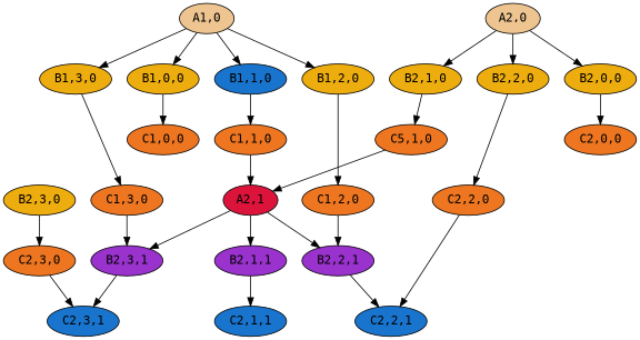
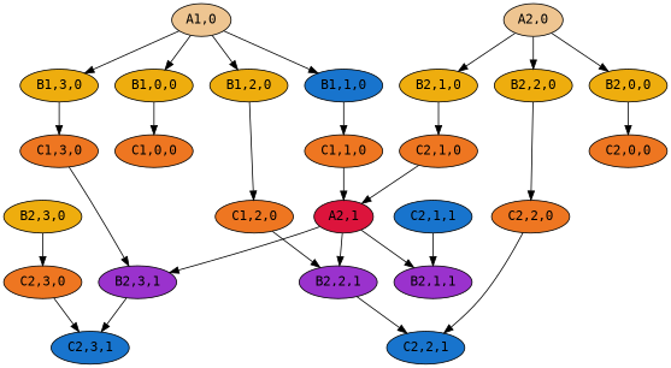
  digraph {
    fontname="DejaVu Sans Mono"
    node [fillcolor=chocolate2 fontname="DejaVu Sans Mono" style=filled]
    edge [fontname="DejaVu Sans Mono"]
    n1 [fillcolor=burlywood2 label="A1,0"]
    n2 [fillcolor=darkgoldenrod2 label="B1,0,0"]
    n3 [fillcolor=dodgerblue3 label="B1,1,0"]
    n4 [fillcolor=darkgoldenrod2 label="B1,2,0"]
    n5 [fillcolor=darkgoldenrod2 label="B1,3,0"]
    n6 [label="C1,0,0"]
    n7 [label="C1,1,0"]
    n8 [label="C1,2,0"]
    n9 [label="C1,3,0"]
    n10 [fillcolor=crimson label="A2,1"]
    n11 [fillcolor=darkorchid3 label="B2,2,1"]
    n12 [fillcolor=darkorchid3 label="B2,3,1"]
    n13 [fillcolor=darkorchid3 label="B2,1,1"]
    n14 [fillcolor=dodgerblue3 label="C2,2,1"]
    n15 [fillcolor=dodgerblue3 label="C2,3,1"]
    n16 [fillcolor=burlywood2 label="A2,0"]
    n17 [fillcolor=darkgoldenrod2 label="B2,0,0"]
    n18 [fillcolor=darkgoldenrod2 label="B2,1,0"]
    n19 [fillcolor=darkgoldenrod2 label="B2,2,0"]
    n20 [label="C2,0,0"]
-   n21 [label="C5,1,0"]
+   n21 [label="C2,1,0"]
    n22 [label="C2,2,0"]
    n23 [fillcolor=darkgoldenrod2 label="B2,3,0"]
    n24 [label="C2,3,0"]
    n25 [fillcolor=dodgerblue3 label="C2,1,1"]
    n1 -> n2
    n1 -> n3
    n1 -> n4
    n1 -> n5
    n2 -> n6
    n3 -> n7
    n4 -> n8
    n5 -> n9
    n7 -> n10
    n8 -> n11
    n9 -> n12
    n10 -> n11
    n10 -> n12
    n10 -> n13
    n11 -> n14
    n12 -> n15
-   n13 -> n25
+   n25 -> n13
    n16 -> n17
    n16 -> n18
    n16 -> n19
    n17 -> n20
    n18 -> n21
    n19 -> n22
    n21 -> n10
    n22 -> n14
    n23 -> n24
    n24 -> n15
  }
